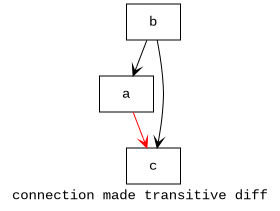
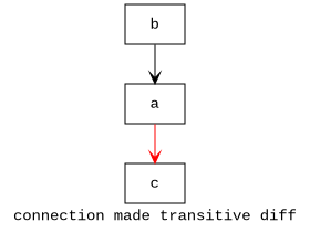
  digraph {
    bgcolor="#ffffff"
    fontcolor="#000000"
    fontname="Liberation Mono"
    label="connection made transitive diff"
    node [color="#000000" fontcolor="#000000" fontname="Liberation Mono" shape=rectangle]
    edge [arrowhead=vee color="#000000" fontname="Liberation Mono"]
    n1 [label=a]
    n2 [label=c]
    n3 [label=b]
    n1 -> n2 [color="#ff0000"]
    n3 -> n1
-   n3 -> n2
  }
